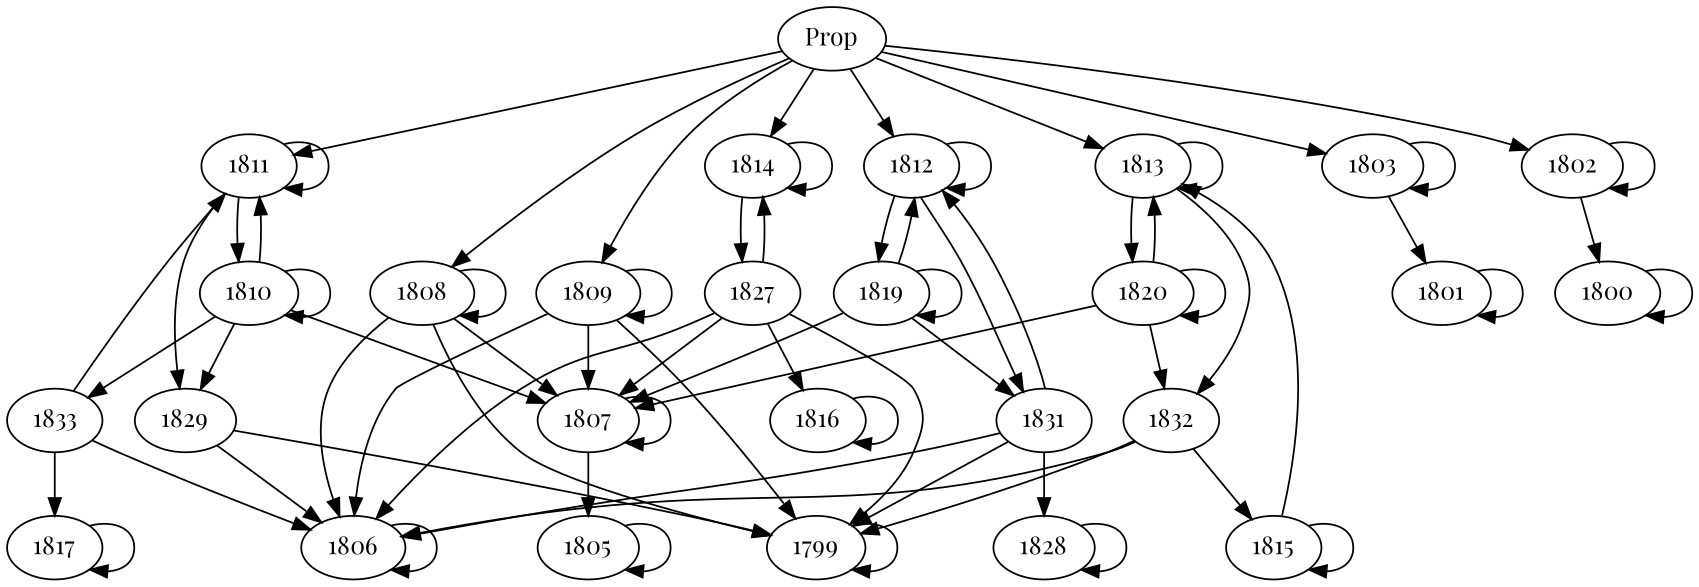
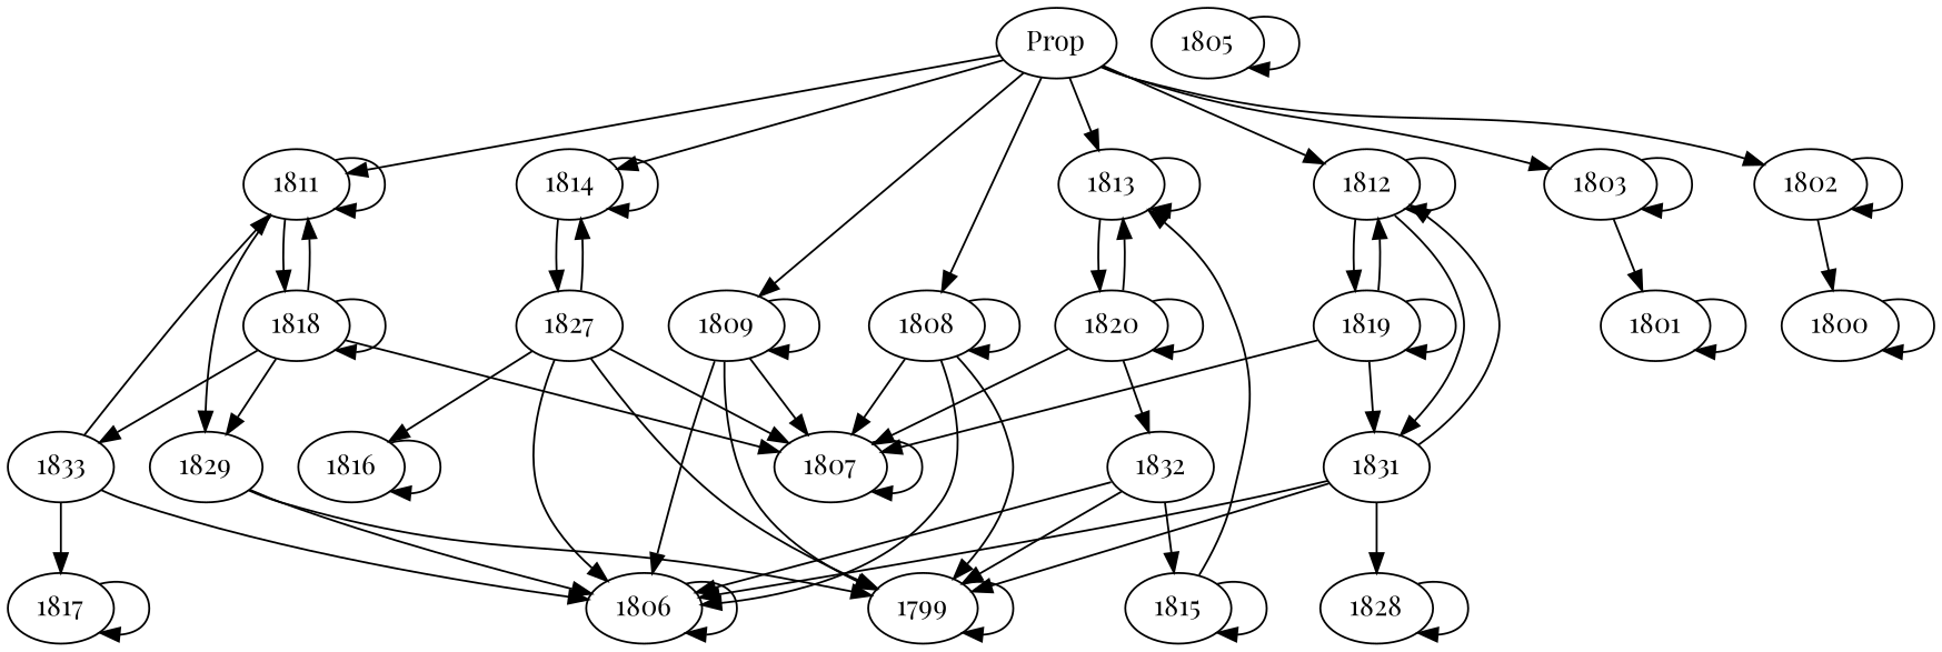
  digraph {
    fontname="Playfair Display"
    node [fontname="Playfair Display"]
    edge [fontname="Playfair Display"]
    Prop
    1811
    1812
    1814
    1803
    1802
    1809
    1813
    1808
    1829
-   1818 [label=1810]
+   1818
    1831
    1819
    1827
    1801
    1800
    1807
    1806
    1799
    1832
    1820
    1833
    1817
    1828
    1816
    1805
    1815
    Prop -> 1811
    Prop -> 1812
    Prop -> 1814
    Prop -> 1803
    Prop -> 1802
    Prop -> 1809
    Prop -> 1813
    Prop -> 1808
    1811 -> 1811
    1811 -> 1829
    1811 -> 1818
    1812 -> 1812
    1812 -> 1831
    1812 -> 1819
    1814 -> 1814
    1814 -> 1827
    1803 -> 1803
    1803 -> 1801
    1802 -> 1802
    1802 -> 1800
    1809 -> 1809
    1809 -> 1807
    1809 -> 1806
    1809 -> 1799
    1813 -> 1813
-   1813 -> 1832
    1813 -> 1820
    1808 -> 1808
    1808 -> 1807
    1808 -> 1806
    1808 -> 1799
    1829 -> 1806
    1829 -> 1799
    1818 -> 1811
    1818 -> 1829
    1818 -> 1818
    1818 -> 1807
    1818 -> 1833
    1831 -> 1812
    1831 -> 1806
    1831 -> 1799
    1831 -> 1828
    1819 -> 1812
    1819 -> 1831
    1819 -> 1819
    1819 -> 1807
    1827 -> 1814
    1827 -> 1807
    1827 -> 1806
    1827 -> 1799
    1827 -> 1816
    1801 -> 1801
    1800 -> 1800
    1807 -> 1807
-   1807 -> 1805
    1806 -> 1806
    1799 -> 1799
    1832 -> 1806
    1832 -> 1799
    1832 -> 1815
    1820 -> 1813
    1820 -> 1807
    1820 -> 1832
    1820 -> 1820
    1833 -> 1811
    1833 -> 1806
    1833 -> 1817
    1817 -> 1817
    1828 -> 1828
    1816 -> 1816
    1805 -> 1805
    1815 -> 1813
    1815 -> 1815
  }
